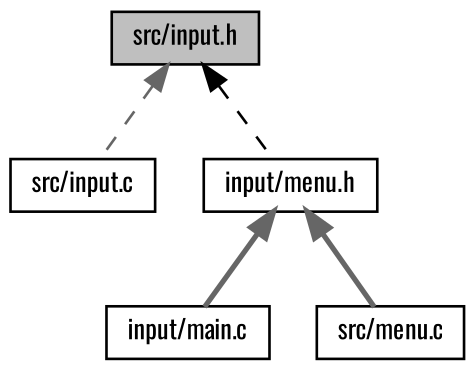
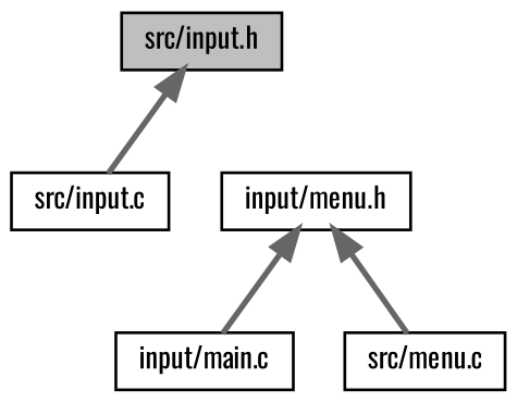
  digraph {
    fontname=Oswald
    node [color=black fillcolor=white fontname=Oswald fontsize=10 shape=record style=filled]
    edge [color=gray40 dir=back fontname=Oswald fontsize=10 labelfontname=Helvetica labelfontsize=10 style=dashed]
    n1 [fillcolor=grey75 fontcolor=black height=0.2 label="src/input.h" width=0.4]
    n2 [height=0.2 label="src/input.c" width=0.4]
    n3 [height=0.2 label="input/menu.h" width=0.4]
    n4 [height=0.2 label="input/main.c" width=0.4]
    n5 [height=0.2 label="src/menu.c" width=0.4]
-   n1 -> n2
-   n1 -> n3 [color=black]
+   n1 -> n2 [style=bold]
    n3 -> n4 [style=bold]
    n3 -> n5 [style=bold]
  }
